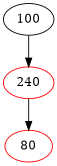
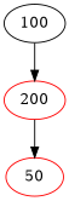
  digraph {
    node [color=red]
    n1 [color=black label=100]
-   n2 [label=240]
-   n3 [label=80]
+   n2 [label=200]
+   n3 [label=50]
    n1 -> n2
    n2 -> n3
  }
